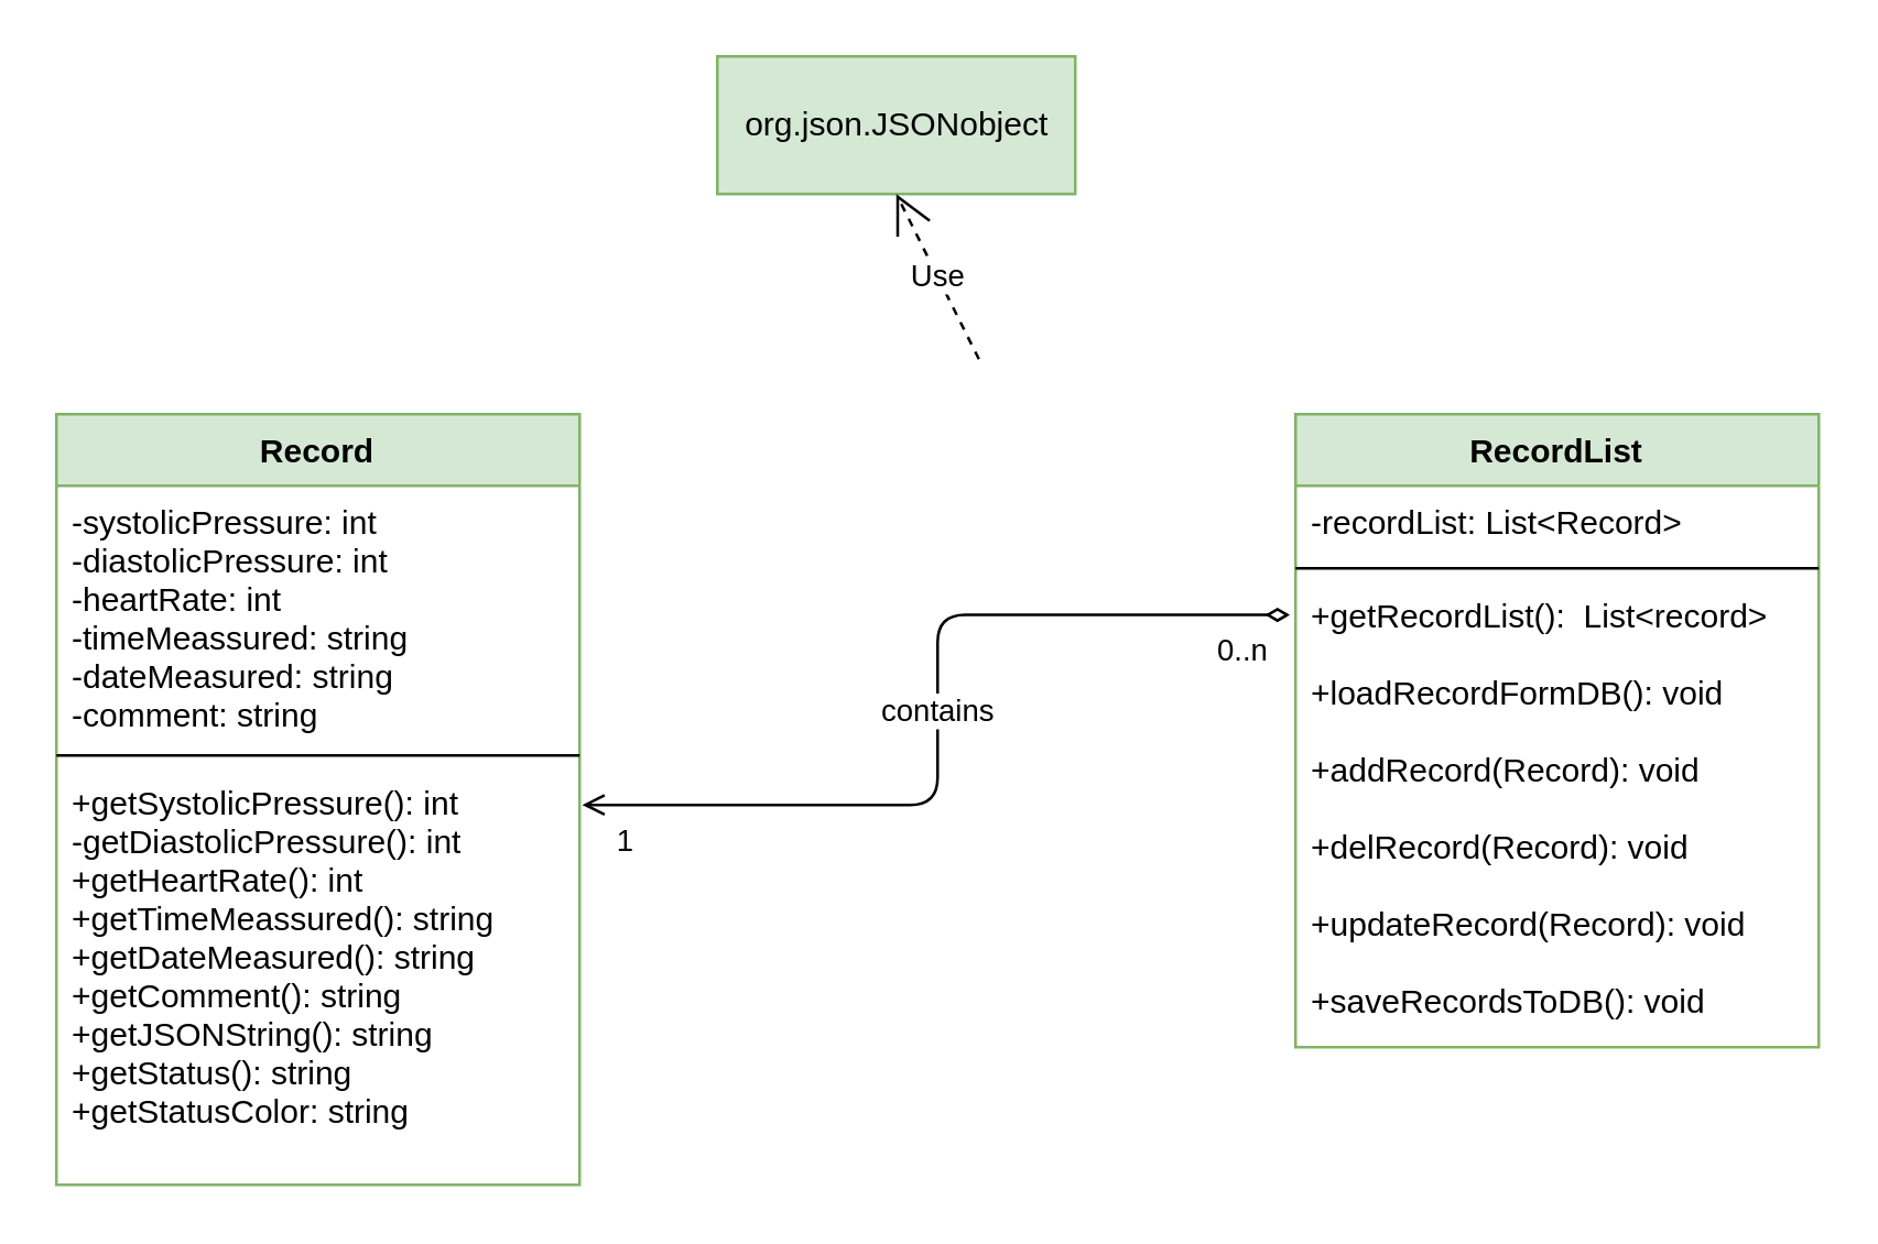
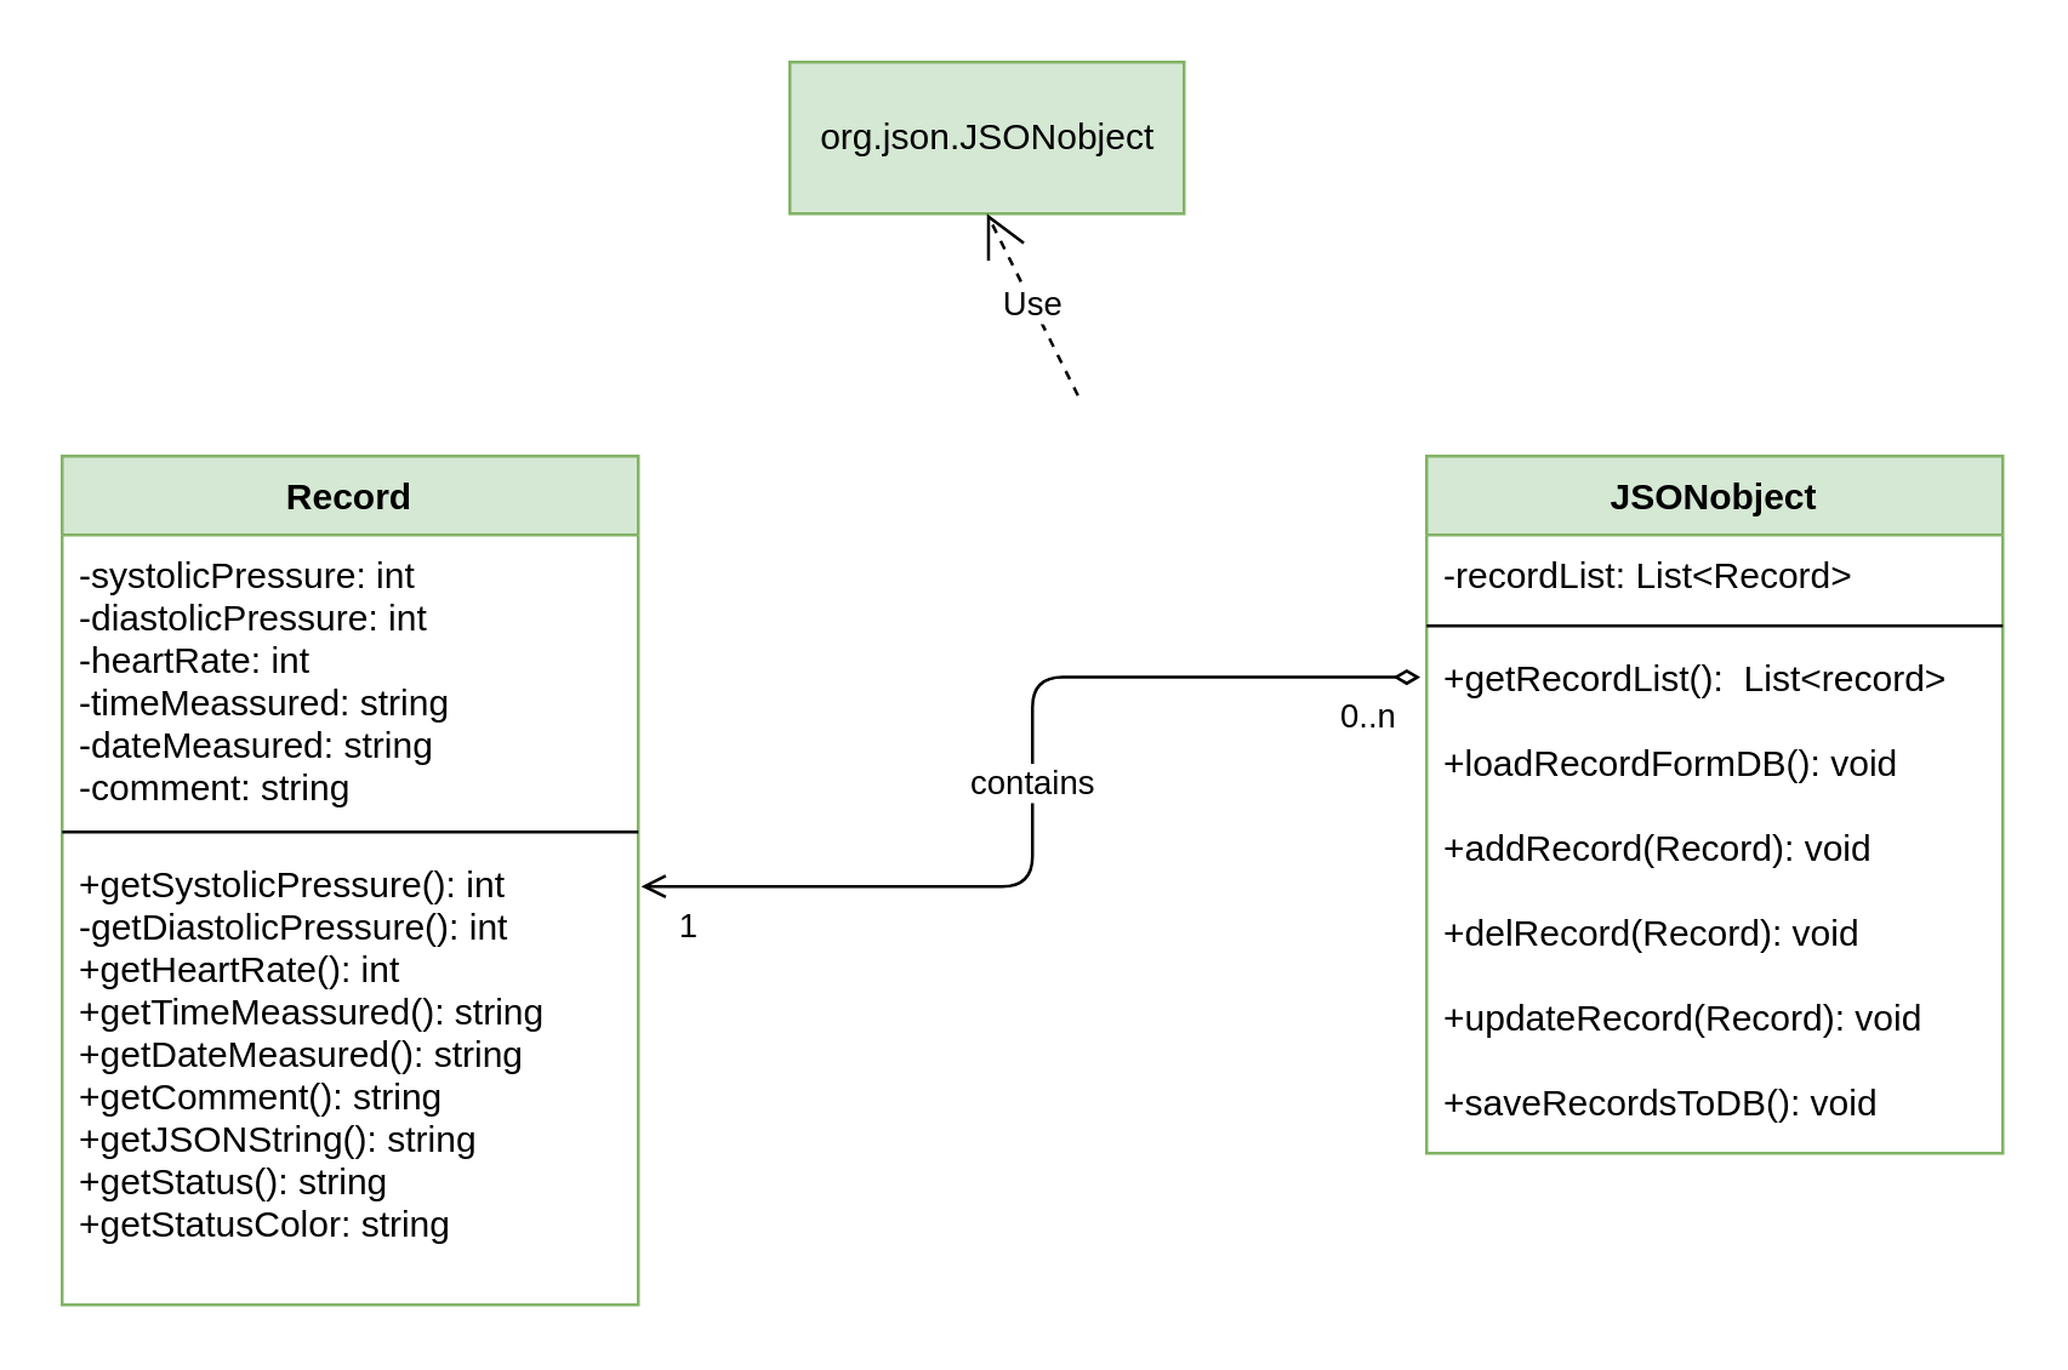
  <mxCell id="0" />
  <mxCell id="1" parent="0" />
  <mxCell id="2" value="org.json.JSONobject" style="html=1;rounded=0;fillColor=#d5e8d4;strokeColor=#82b366;" vertex="1" parent="1"><mxGeometry x="260" y="20" width="130" height="50" as="geometry" /></mxCell>
- <mxCell id="3" value="RecordList" style="swimlane;fontStyle=1;align=center;verticalAlign=top;childLayout=stackLayout;horizontal=1;startSize=26;horizontalStack=0;resizeParent=1;resizeParentMax=0;resizeLast=0;collapsible=1;marginBottom=0;rounded=0;fillColor=#d5e8d4;strokeColor=#82b366;" vertex="1" parent="1"><mxGeometry x="470" y="150" width="190" height="230" as="geometry" /></mxCell>
+ <mxCell id="3" value="JSONobject" style="swimlane;fontStyle=1;align=center;verticalAlign=top;childLayout=stackLayout;horizontal=1;startSize=26;horizontalStack=0;resizeParent=1;resizeParentMax=0;resizeLast=0;collapsible=1;marginBottom=0;rounded=0;fillColor=#d5e8d4;strokeColor=#82b366;" vertex="1" parent="1"><mxGeometry x="470" y="150" width="190" height="230" as="geometry" /></mxCell>
  <mxCell id="4" value="-recordList: List&lt;Record&gt;" style="text;strokeColor=none;fillColor=none;align=left;verticalAlign=top;spacingLeft=4;spacingRight=4;overflow=hidden;rotatable=0;points=[[0,0.5],[1,0.5]];portConstraint=eastwest;rounded=0;" vertex="1" parent="3"><mxGeometry y="26" width="190" height="26" as="geometry" /></mxCell>
  <mxCell id="5" value="" style="line;strokeWidth=1;fillColor=none;align=left;verticalAlign=middle;spacingTop=-1;spacingLeft=3;spacingRight=3;rotatable=0;labelPosition=right;points=[];portConstraint=eastwest;rounded=0;" vertex="1" parent="3"><mxGeometry y="52" width="190" height="8" as="geometry" /></mxCell>
  <mxCell id="6" value="+getRecordList():  List&lt;record&gt;&#10;&#10;+loadRecordFormDB(): void&#10;&#10;+addRecord(Record): void&#10;&#10;+delRecord(Record): void&#10;&#10;+updateRecord(Record): void&#10;&#10;+saveRecordsToDB(): void&#10;" style="text;strokeColor=none;fillColor=none;align=left;verticalAlign=top;spacingLeft=4;spacingRight=4;overflow=hidden;rotatable=0;points=[[0,0.5],[1,0.5]];portConstraint=eastwest;rounded=0;" vertex="1" parent="3"><mxGeometry y="60" width="190" height="170" as="geometry" /></mxCell>
  <mxCell id="7" value="Record" style="swimlane;fontStyle=1;align=center;verticalAlign=top;childLayout=stackLayout;horizontal=1;startSize=26;horizontalStack=0;resizeParent=1;resizeParentMax=0;resizeLast=0;collapsible=1;marginBottom=0;rounded=0;fillColor=#d5e8d4;strokeColor=#82b366;" vertex="1" parent="1"><mxGeometry x="20" y="150" width="190" height="280" as="geometry" /></mxCell>
  <mxCell id="8" value="-systolicPressure: int&#10;-diastolicPressure: int&#10;-heartRate: int&#10;-timeMeassured: string&#10;-dateMeasured: string&#10;-comment: string&#10;" style="text;align=left;verticalAlign=top;spacingLeft=4;spacingRight=4;overflow=hidden;rotatable=0;points=[[0,0.5],[1,0.5]];portConstraint=eastwest;rounded=0;" vertex="1" parent="7"><mxGeometry y="26" width="190" height="94" as="geometry" /></mxCell>
  <mxCell id="9" value="" style="line;strokeWidth=1;fillColor=none;align=left;verticalAlign=middle;spacingTop=-1;spacingLeft=3;spacingRight=3;rotatable=0;labelPosition=right;points=[];portConstraint=eastwest;rounded=0;" vertex="1" parent="7"><mxGeometry y="120" width="190" height="8" as="geometry" /></mxCell>
  <mxCell id="10" value="+getSystolicPressure(): int&#10;-getDiastolicPressure(): int&#10;+getHeartRate(): int&#10;+getTimeMeassured(): string&#10;+getDateMeasured(): string&#10;+getComment(): string&#10;+getJSONString(): string&#10;+getStatus(): string&#10;+getStatusColor: string" style="text;strokeColor=none;fillColor=none;align=left;verticalAlign=top;spacingLeft=4;spacingRight=4;overflow=hidden;rotatable=0;points=[[0,0.5],[1,0.5]];portConstraint=eastwest;rounded=0;" vertex="1" parent="7"><mxGeometry y="128" width="190" height="152" as="geometry" /></mxCell>
  <mxCell id="11" value="Use" style="endArrow=open;endSize=12;dashed=1;html=1;rounded=1;entryX=0.5;entryY=1;entryDx=0;entryDy=0;" edge="1" parent="1" target="2"><mxGeometry width="160" relative="1" as="geometry"><mxPoint x="355" y="130" as="sourcePoint" /><mxPoint x="460" y="250" as="targetPoint" /></mxGeometry></mxCell>
  <mxCell id="12" value="contains" style="endArrow=open;html=1;startArrow=diamondThin;startFill=0;edgeStyle=orthogonalEdgeStyle;rounded=1;exitX=-0.011;exitY=0.076;exitDx=0;exitDy=0;exitPerimeter=0;entryX=1.005;entryY=0.092;entryDx=0;entryDy=0;entryPerimeter=0;" edge="1" parent="1" source="6" target="10"><mxGeometry relative="1" as="geometry"><mxPoint x="350" y="230" as="sourcePoint" /><mxPoint x="240" y="300" as="targetPoint" /></mxGeometry></mxCell>
  <mxCell id="13" value="0..n" style="edgeLabel;resizable=0;html=1;align=left;verticalAlign=top;rounded=0;" connectable="0" vertex="1" parent="12"><mxGeometry x="-1" relative="1" as="geometry"><mxPoint x="-28" as="offset" /></mxGeometry></mxCell>
  <mxCell id="14" value="1" style="edgeLabel;resizable=0;html=1;align=right;verticalAlign=top;rounded=0;" connectable="0" vertex="1" parent="12"><mxGeometry x="1" relative="1" as="geometry"><mxPoint x="19" as="offset" /></mxGeometry></mxCell>
